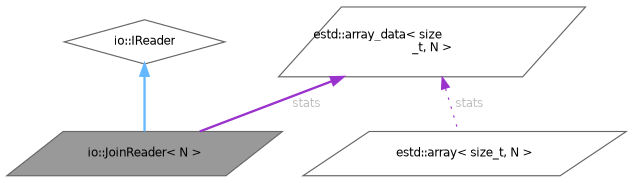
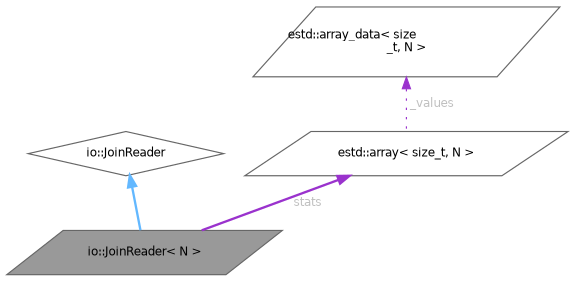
  digraph {
    node [color=gray40 fillcolor=white fontname=Helvetica fontsize=10 shape=parallelogram style=filled]
    edge [color=darkorchid3 dir=back fontname=Helvetica fontsize=10 labelfontname=Helvetica labelfontsize=10 style=bold fontcolor=grey]
    n1 [fillcolor=grey60 fontcolor=black height=0.2 label="io::JoinReader\< N \>" width=0.4]
-   n2 [height=0.2 label="io::IReader" shape=diamond width=0.4]
+   n2 [height=0.2 label="io::JoinReader" shape=diamond width=0.4]
    n3 [height=0.2 label="estd::array\< size_t, N \>" width=0.4]
    n4 [height=0.2 label="estd::array_data\< size\l_t, N \>" width=0.4]
    n2 -> n1 [color=steelblue1 fontcolor=""]
-   n4 -> n1 [label=" stats"]
-   n4 -> n3 [label=" stats" style=dotted]
+   n3 -> n1 [label=" stats"]
+   n4 -> n3 [label=" _values" style=dotted]
  }
